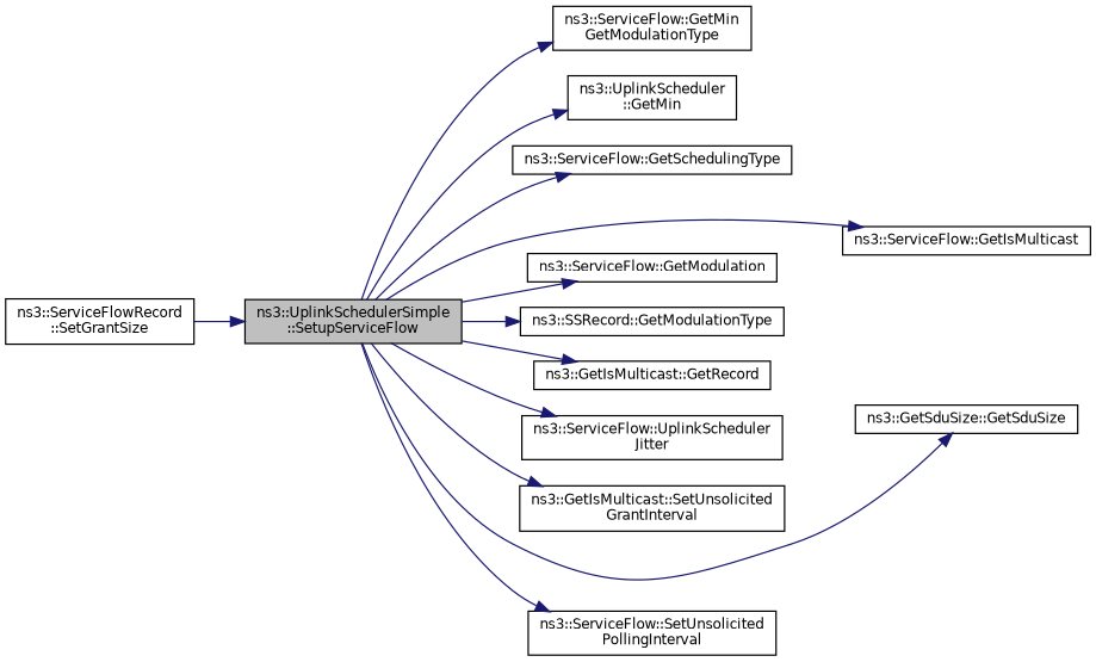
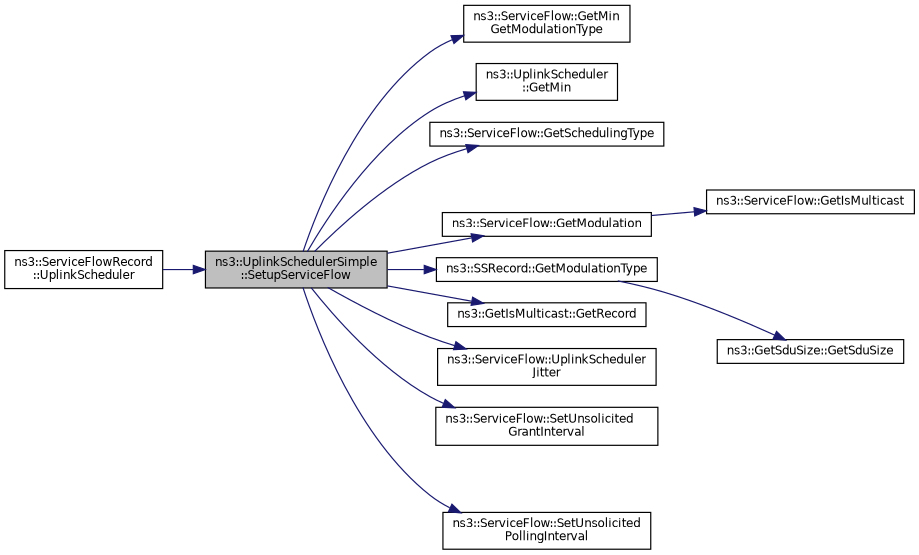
  digraph {
    rankdir=LR
    node [color=black fillcolor=white fontname=Helvetica fontsize=10 shape=record style=filled]
    edge [color=midnightblue fontname=Helvetica fontsize=10 labelfontname=Helvetica labelfontsize=10 style=solid]
    n1 [fillcolor=grey75 fontcolor=black height=0.2 label="ns3::UplinkSchedulerSimple\l::SetupServiceFlow" width=0.4]
    n2 [height=0.2 label="ns3::ServiceFlow::GetMin\lGetModulationType" width=0.4]
    n3 [height=0.2 label="ns3::UplinkScheduler\l::GetMin" width=0.4]
    n4 [height=0.2 label="ns3::ServiceFlow::GetSchedulingType" width=0.4]
    n5 [height=0.2 label="ns3::ServiceFlow::GetIsMulticast" width=0.4]
    n6 [height=0.2 label="ns3::ServiceFlow::GetModulation" width=0.4]
    n7 [height=0.2 label="ns3::SSRecord::GetModulationType" width=0.4]
    n8 [height=0.2 label="ns3::GetIsMulticast::GetRecord" width=0.4]
    n9 [height=0.2 label="ns3::ServiceFlow::UplinkScheduler\lJitter" width=0.4]
-   n10 [height=0.2 label="ns3::GetIsMulticast::SetUnsolicited\lGrantInterval" width=0.4]
+   n10 [height=0.2 label="ns3::ServiceFlow::SetUnsolicited\lGrantInterval" width=0.4]
    n11 [height=0.2 label="ns3::GetSduSize::GetSduSize" width=0.4]
    n12 [height=0.2 label="ns3::ServiceFlow::SetUnsolicited\lPollingInterval" width=0.4]
-   n13 [height=0.2 label="ns3::ServiceFlowRecord\l::SetGrantSize" width=0.4]
+   n13 [height=0.2 label="ns3::ServiceFlowRecord\l::UplinkScheduler" width=0.4]
    n1 -> n2
    n1 -> n3
    n1 -> n4
-   n1 -> n5
+   n6 -> n5
    n1 -> n6
    n1 -> n7
    n1 -> n8
    n1 -> n9
    n1 -> n10
-   n1 -> n11
+   n7 -> n11
    n1 -> n12
    n13 -> n1
  }
